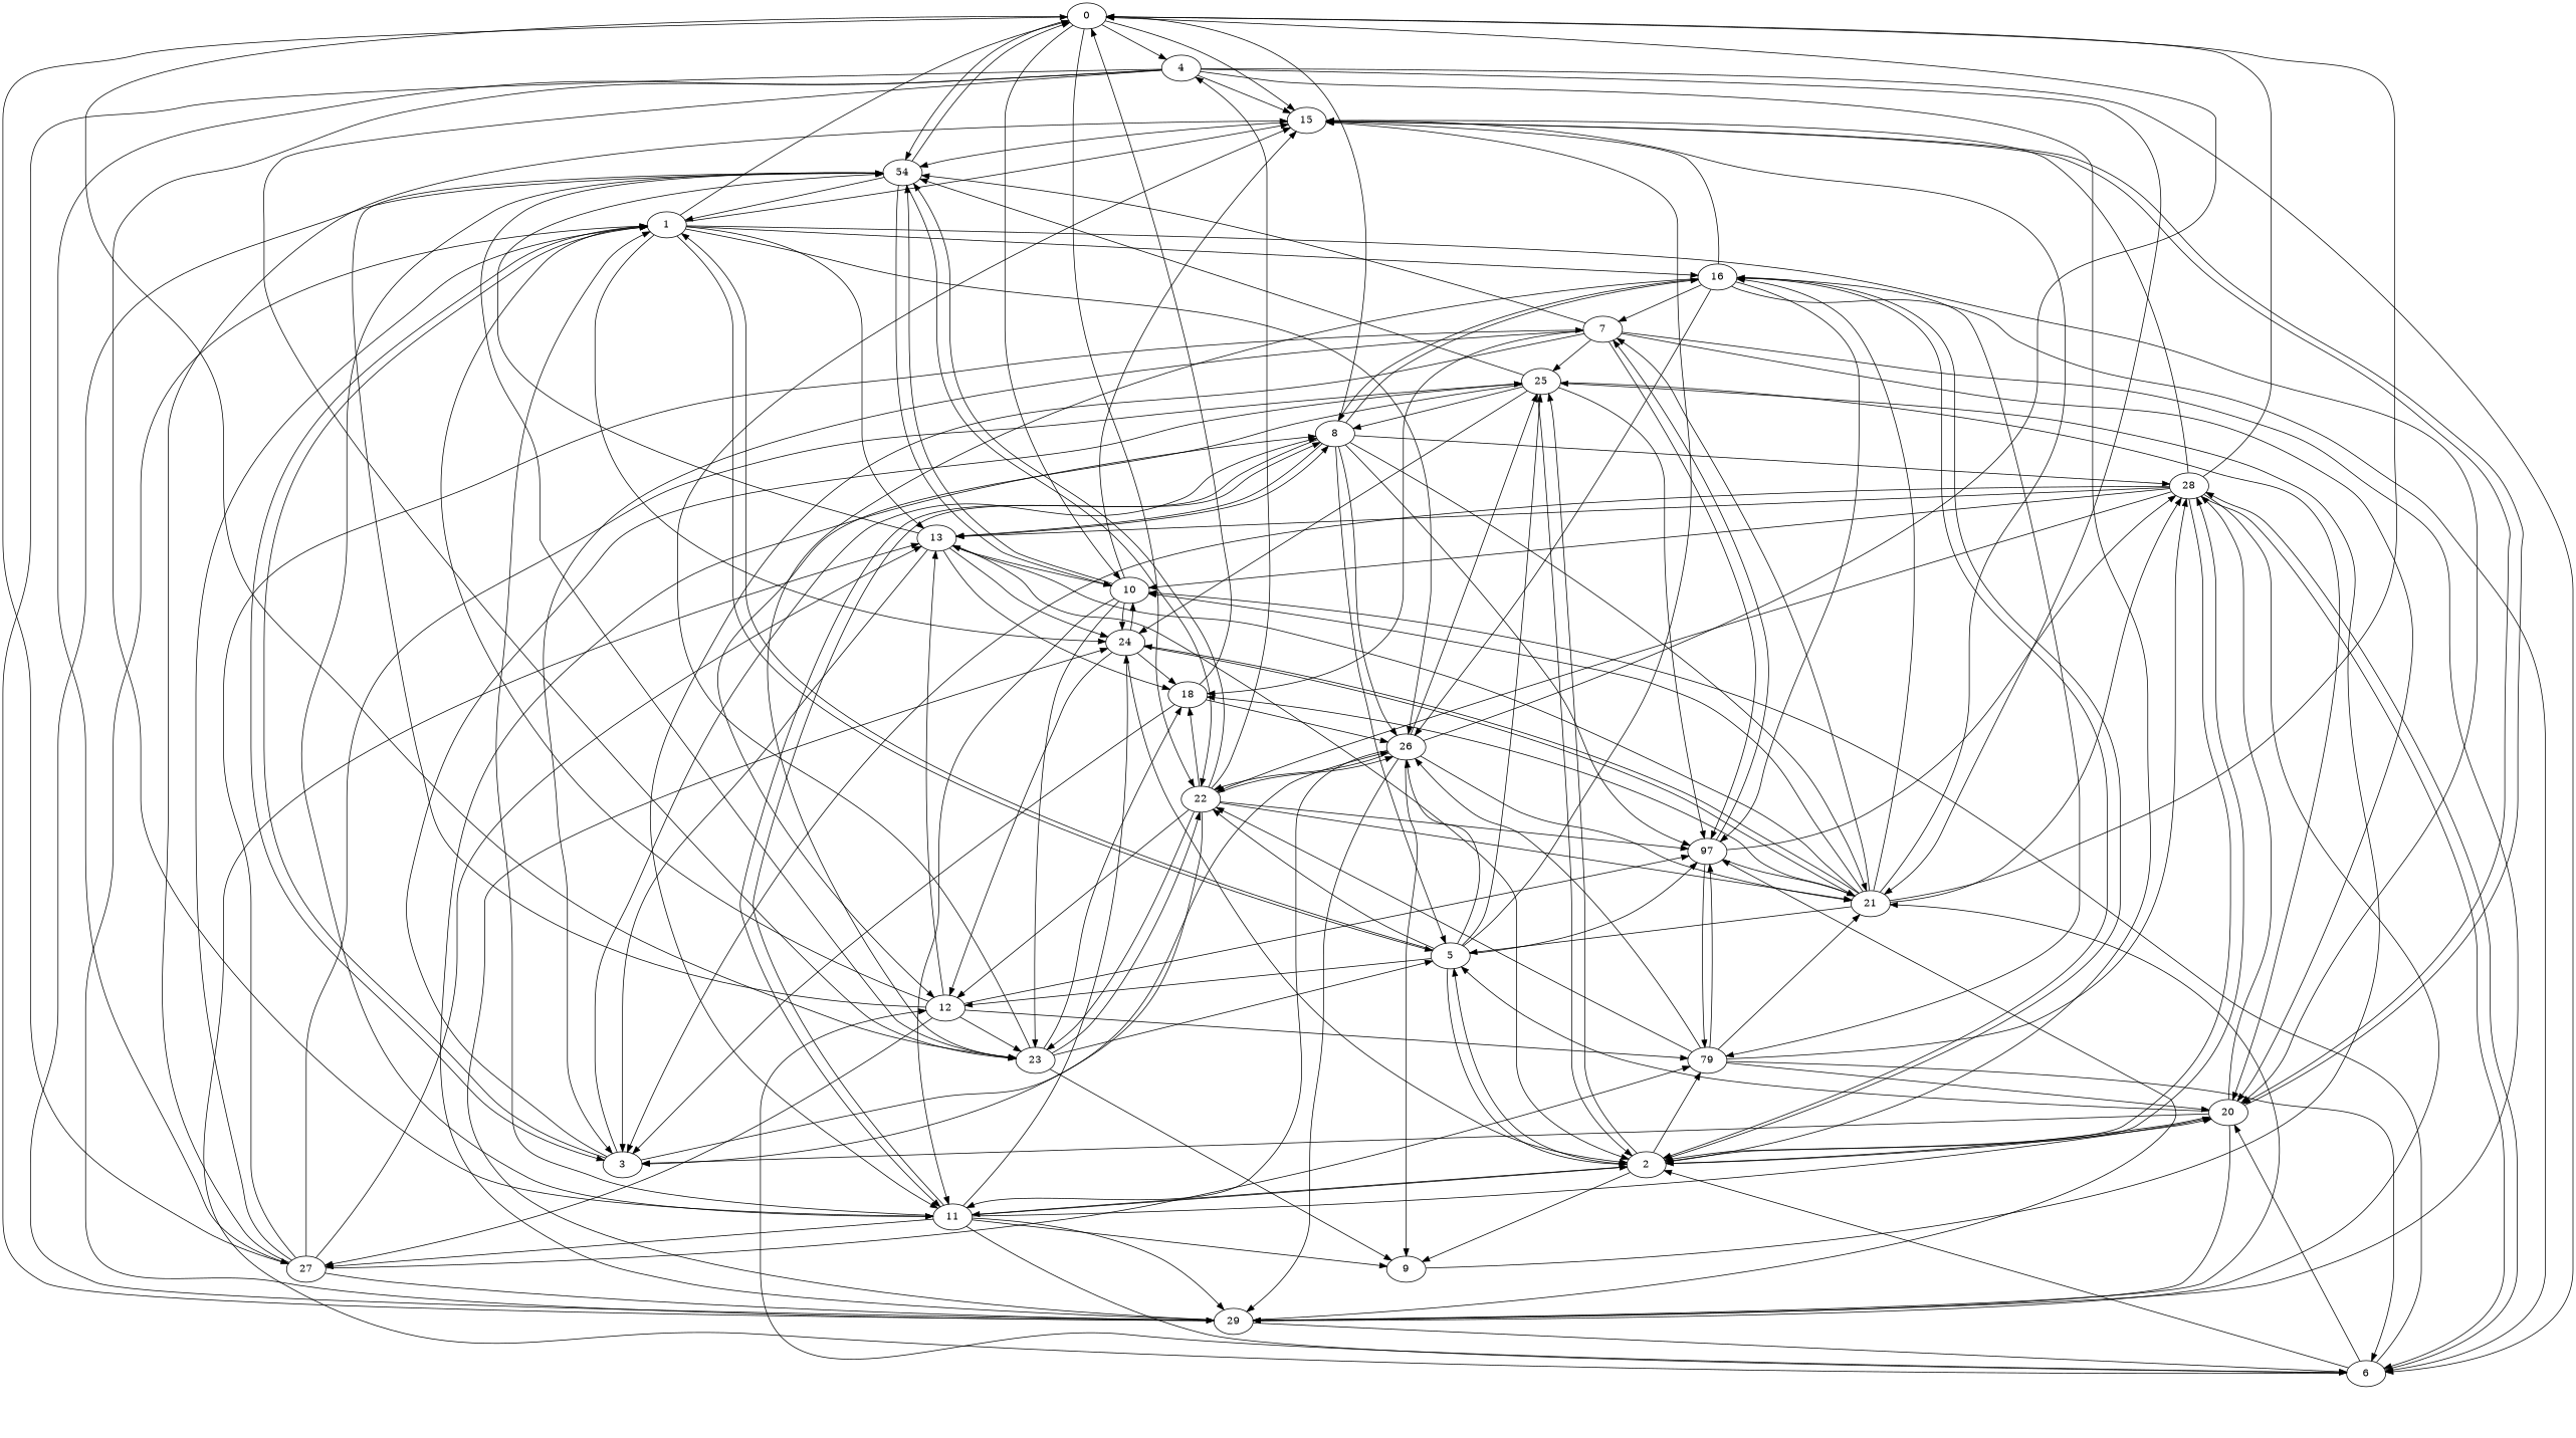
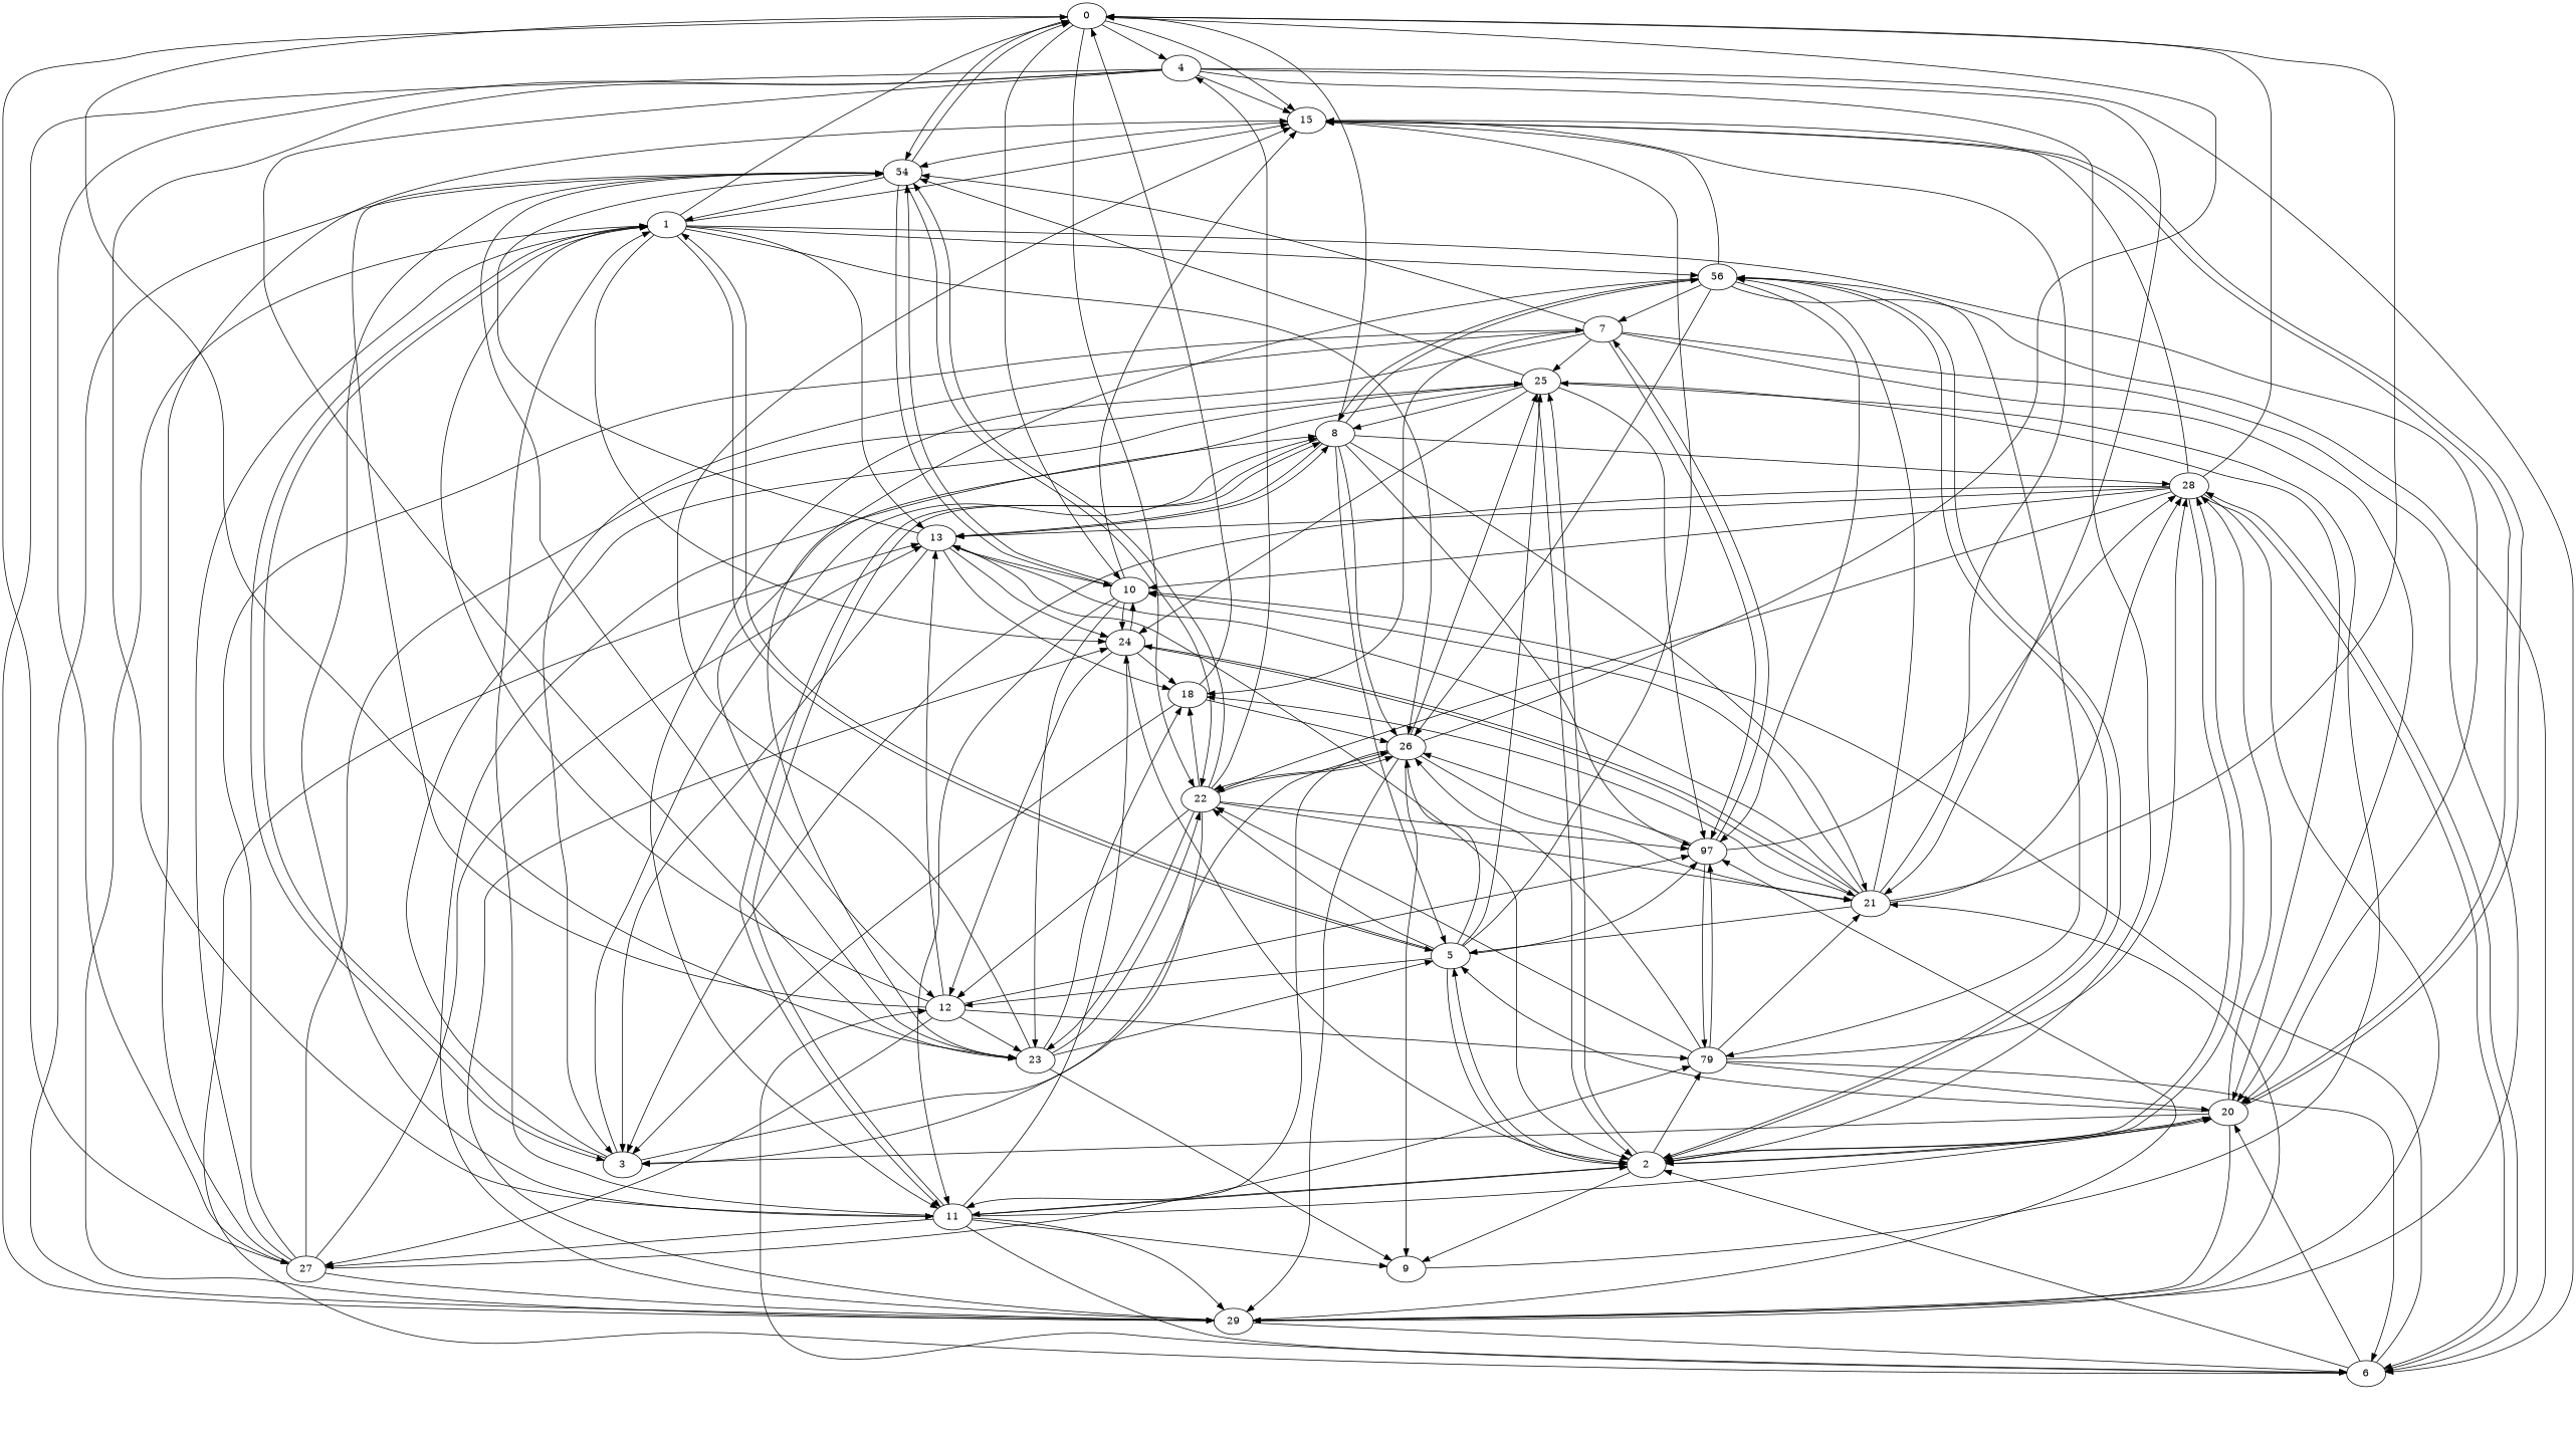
  digraph {
    n1 [label=0]
    n2 [label=4]
    n3 [label=10]
    n4 [label=54]
    n5 [label=15]
    n6 [label=22]
    n7 [label=23]
    n8 [label=2]
    n9 [label=11]
    n10 [label=6]
    n11 [label=21]
    n12 [label=27]
    n13 [label=29]
    n14 [label=24]
    n15 [label=1]
    n16 [label=20]
    n17 [label=3]
    n18 [label=26]
    n19 [label=12]
    n20 [label=97]
    n21 [label=18]
    n22 [label=5]
    n23 [label=9]
    n24 [label=13]
-   n25 [label=16]
+   n25 [label=56]
    n26 [label=25]
    n27 [label=8]
    n28 [label=79]
    n29 [label=7]
    n30 [label=28]
    n1 -> n2
    n1 -> n3
    n1 -> n4
    n1 -> n5
    n1 -> n6
    n1 -> n7
    n2 -> n5
    n2 -> n7
    n2 -> n8
    n2 -> n9
    n2 -> n10
    n2 -> n11
    n2 -> n12
    n2 -> n13
    n3 -> n4
    n3 -> n5
    n3 -> n7
    n3 -> n9
    n3 -> n14
    n4 -> n1
    n4 -> n3
    n4 -> n6
    n4 -> n7
    n4 -> n9
    n4 -> n15
    n5 -> n4
    n5 -> n16
    n6 -> n2
    n6 -> n4
    n6 -> n7
    n6 -> n11
    n6 -> n17
    n6 -> n18
    n6 -> n19
    n6 -> n20
    n6 -> n21
    n7 -> n5
    n7 -> n6
    n7 -> n21
    n7 -> n22
    n7 -> n23
    n8 -> n9
    n8 -> n16
    n8 -> n22
    n8 -> n23
    n8 -> n25
    n8 -> n26
    n8 -> n28
    n8 -> n30
    n9 -> n8
    n9 -> n10
    n9 -> n12
    n9 -> n13
    n9 -> n14
    n9 -> n15
    n9 -> n16
    n9 -> n23
    n9 -> n27
    n10 -> n3
    n10 -> n8
    n10 -> n16
    n10 -> n19
    n10 -> n24
    n10 -> n30
    n11 -> n1
    n11 -> n3
    n11 -> n5
    n11 -> n14
    n11 -> n21
    n11 -> n22
    n11 -> n24
    n11 -> n25
-   n11 -> n29
    n11 -> n30
    n12 -> n1
    n12 -> n5
    n12 -> n13
    n12 -> n15
    n12 -> n24
    n12 -> n26
    n12 -> n28
    n12 -> n29
    n13 -> n4
    n13 -> n10
    n13 -> n11
    n13 -> n14
    n13 -> n15
    n13 -> n20
    n13 -> n27
    n14 -> n3
    n14 -> n8
    n14 -> n11
    n14 -> n19
    n14 -> n21
    n15 -> n1
    n15 -> n5
    n15 -> n14
    n15 -> n16
    n15 -> n17
    n15 -> n18
    n15 -> n22
    n15 -> n24
    n15 -> n25
    n16 -> n5
    n16 -> n8
    n16 -> n13
    n16 -> n17
    n16 -> n22
    n16 -> n30
    n17 -> n15
    n17 -> n18
    n17 -> n26
    n17 -> n27
    n18 -> n1
    n18 -> n6
    n18 -> n9
    n18 -> n11
    n18 -> n13
    n18 -> n23
    n18 -> n26
    n19 -> n4
    n19 -> n7
    n19 -> n12
    n19 -> n15
    n19 -> n20
    n19 -> n24
    n19 -> n28
-   n20 -> n11
+   n20 -> n18
    n20 -> n28
    n20 -> n29
    n20 -> n30
    n21 -> n1
    n21 -> n17
    n21 -> n18
    n22 -> n5
    n22 -> n6
    n22 -> n8
    n22 -> n15
    n22 -> n18
    n22 -> n19
    n22 -> n20
    n22 -> n26
    n23 -> n26
    n24 -> n3
    n24 -> n4
    n24 -> n8
    n24 -> n14
    n24 -> n17
    n24 -> n21
    n24 -> n27
    n25 -> n5
    n25 -> n7
    n25 -> n8
    n25 -> n10
    n25 -> n18
    n25 -> n20
    n25 -> n27
    n25 -> n28
    n25 -> n29
    n26 -> n4
    n26 -> n8
    n26 -> n14
    n26 -> n16
    n26 -> n19
    n26 -> n20
    n26 -> n27
    n27 -> n1
    n27 -> n9
    n27 -> n11
    n27 -> n18
    n27 -> n20
    n27 -> n22
    n27 -> n24
    n27 -> n25
    n27 -> n30
    n28 -> n6
    n28 -> n10
    n28 -> n11
    n28 -> n16
    n28 -> n18
    n28 -> n20
    n28 -> n30
    n29 -> n4
    n29 -> n9
    n29 -> n13
    n29 -> n16
    n29 -> n17
    n29 -> n20
    n29 -> n21
    n29 -> n26
    n30 -> n1
    n30 -> n3
    n30 -> n5
    n30 -> n6
    n30 -> n8
    n30 -> n10
    n30 -> n13
    n30 -> n17
    n30 -> n24
  }
